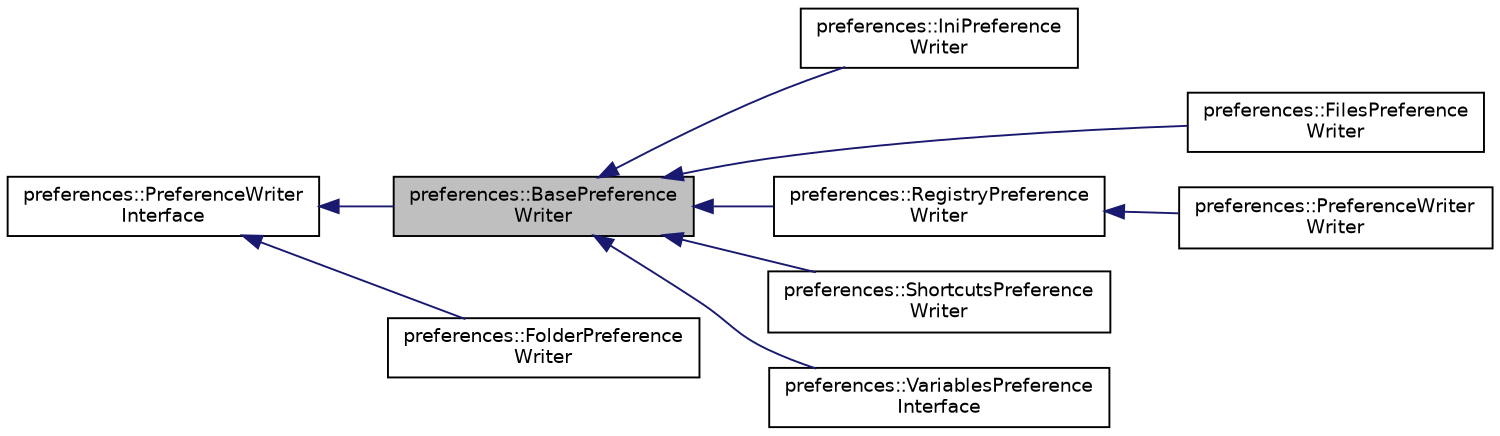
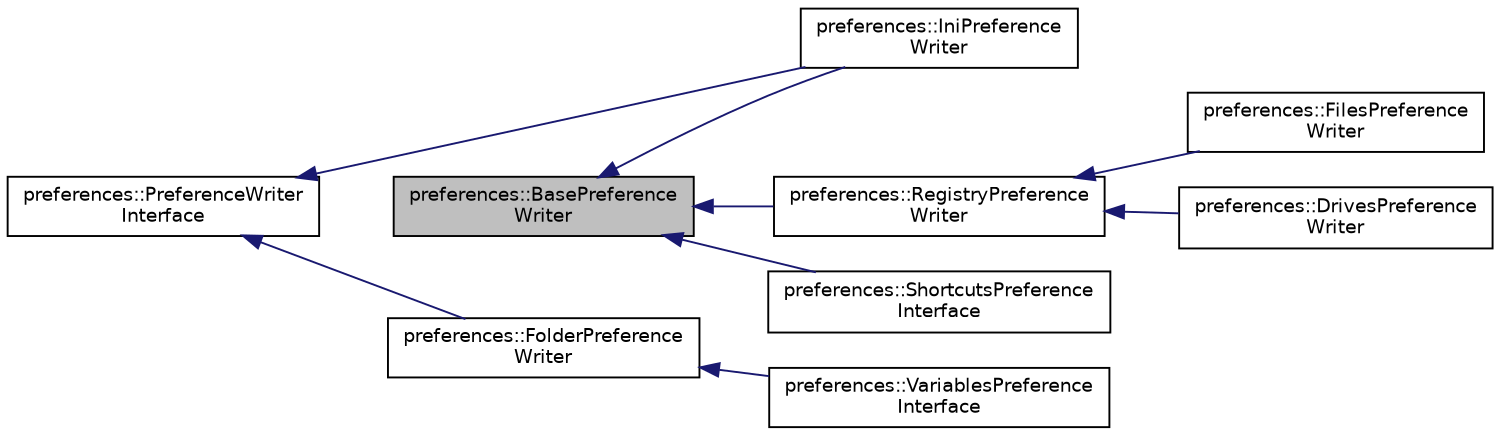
  digraph {
    rankdir=LR
    node [color=black fillcolor=white fontname=Helvetica fontsize=10 shape=record style=filled]
    edge [color=midnightblue dir=back fontname=Helvetica fontsize=10 labelfontname=Helvetica labelfontsize=10 style=solid]
    n1 [fillcolor=grey75 fontcolor=black height=0.2 label="preferences::BasePreference\lWriter" width=0.4]
    n2 [height=0.2 label="preferences::FilesPreference\lWriter" width=0.4]
    n3 [height=0.2 label="preferences::IniPreference\lWriter" width=0.4]
    n4 [height=0.2 label="preferences::RegistryPreference\lWriter" width=0.4]
-   n5 [height=0.2 label="preferences::ShortcutsPreference\lWriter" width=0.4]
+   n5 [height=0.2 label="preferences::ShortcutsPreference\lInterface" width=0.4]
    n6 [height=0.2 label="preferences::VariablesPreference\lInterface" width=0.4]
-   n7 [height=0.2 label="preferences::PreferenceWriter\lWriter" width=0.4]
+   n7 [height=0.2 label="preferences::DrivesPreference\lWriter" width=0.4]
    n8 [height=0.2 label="preferences::FolderPreference\lWriter" width=0.4]
    n9 [height=0.2 label="preferences::PreferenceWriter\lInterface" width=0.4]
-   n1 -> n2
+   n4 -> n2
    n1 -> n3
    n1 -> n4
    n1 -> n5
-   n1 -> n6
+   n8 -> n6
    n4 -> n7
-   n9 -> n1
+   n9 -> n3
    n9 -> n8
  }
